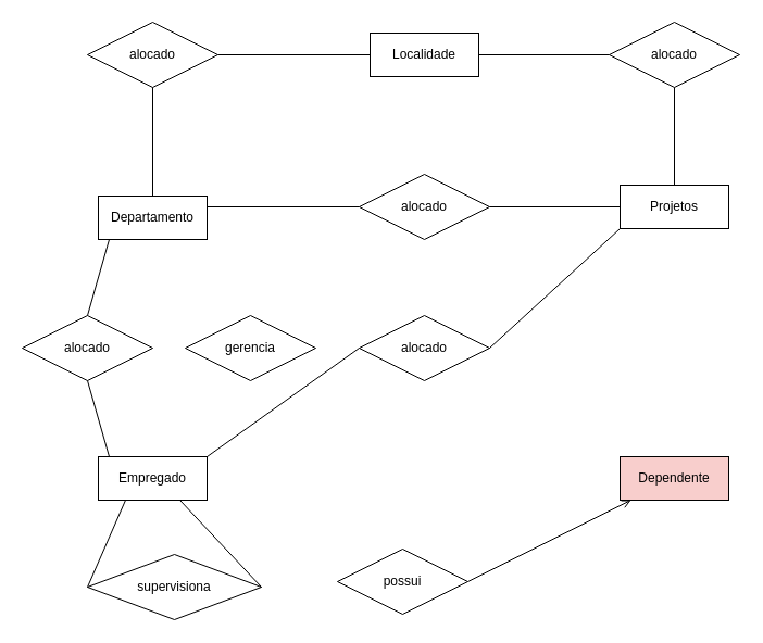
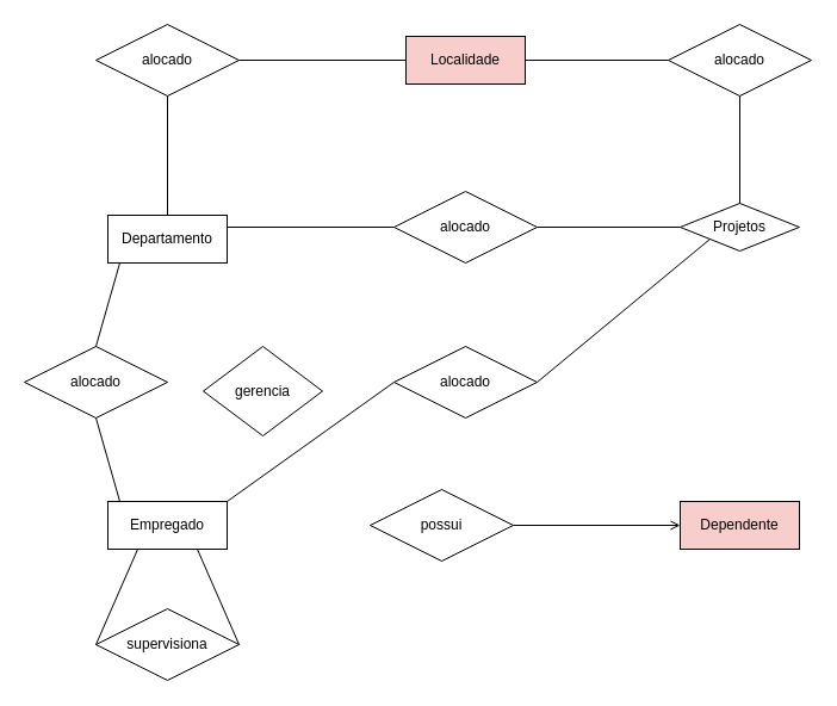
  <mxCell id="0" />
  <mxCell id="1" parent="0" />
- <mxCell id="2" value="&lt;div&gt;possui&lt;/div&gt;" style="shape=rhombus;perimeter=rhombusPerimeter;whiteSpace=wrap;html=1;align=center;" vertex="1" parent="1"><mxGeometry x="310" y="505" width="120" height="60" as="geometry" /></mxCell>
+ <mxCell id="2" value="&lt;div&gt;possui&lt;/div&gt;" style="shape=rhombus;perimeter=rhombusPerimeter;whiteSpace=wrap;html=1;align=center;" vertex="1" parent="1"><mxGeometry x="310" y="410" width="120" height="60" as="geometry" /></mxCell>
  <mxCell id="3" value="" style="endArrow=none;html=1;rounded=0;exitX=1;exitY=0.5;exitDx=0;exitDy=0;entryX=0;entryY=0.5;entryDx=0;entryDy=0;" edge="1" parent="1" source="17" target="8"><mxGeometry relative="1" as="geometry"><mxPoint x="550" y="39.5" as="sourcePoint" /><mxPoint x="710" y="39.5" as="targetPoint" /></mxGeometry></mxCell>
  <mxCell id="4" value="" style="resizable=0;html=1;align=right;verticalAlign=bottom;" connectable="0" vertex="1" parent="3"><mxGeometry x="1" relative="1" as="geometry" /></mxCell>
  <mxCell id="5" value="Dependente" style="whiteSpace=wrap;html=1;align=center;fillColor=#f8cecc;" vertex="1" parent="1"><mxGeometry x="570" y="420" width="100" height="40" as="geometry" /></mxCell>
  <mxCell id="6" value="Empregado" style="whiteSpace=wrap;html=1;align=center;" vertex="1" parent="1"><mxGeometry x="90" y="420" width="100" height="40" as="geometry" /></mxCell>
  <mxCell id="7" value="Departamento" style="whiteSpace=wrap;html=1;align=center;" vertex="1" parent="1"><mxGeometry x="90" y="180" width="100" height="40" as="geometry" /></mxCell>
- <mxCell id="8" value="Projetos" style="whiteSpace=wrap;html=1;align=center;" vertex="1" parent="1"><mxGeometry x="570" y="170" width="100" height="40" as="geometry" /></mxCell>
- <mxCell id="9" value="Localidade" style="whiteSpace=wrap;html=1;align=center;" vertex="1" parent="1"><mxGeometry x="340" y="30" width="100" height="40" as="geometry" /></mxCell>
+ <mxCell id="8" value="Projetos" style="rhombus;whiteSpace=wrap;html=1;align=center;" vertex="1" parent="1"><mxGeometry x="570" y="170" width="100" height="40" as="geometry" /></mxCell>
+ <mxCell id="9" value="Localidade" style="whiteSpace=wrap;html=1;align=center;fillColor=#f8cecc;" vertex="1" parent="1"><mxGeometry x="340" y="30" width="100" height="40" as="geometry" /></mxCell>
  <mxCell id="10" value="alocado" style="shape=rhombus;perimeter=rhombusPerimeter;whiteSpace=wrap;html=1;align=center;" vertex="1" parent="1"><mxGeometry x="20" y="290" width="120" height="60" as="geometry" /></mxCell>
  <mxCell id="11" value="" style="endArrow=none;html=1;rounded=0;entryX=0;entryY=0.5;entryDx=0;entryDy=0;exitX=1;exitY=0;exitDx=0;exitDy=0;" edge="1" parent="1" source="6" target="35"><mxGeometry relative="1" as="geometry"><mxPoint x="550" y="39.5" as="sourcePoint" /><mxPoint x="710" y="39.5" as="targetPoint" /></mxGeometry></mxCell>
  <mxCell id="12" value="" style="resizable=0;html=1;align=right;verticalAlign=bottom;" connectable="0" vertex="1" parent="11"><mxGeometry x="1" relative="1" as="geometry" /></mxCell>
  <mxCell id="13" value="" style="endArrow=none;html=1;rounded=0;exitX=0.5;exitY=0;exitDx=0;exitDy=0;entryX=0.5;entryY=1;entryDx=0;entryDy=0;" edge="1" parent="1" source="10"><mxGeometry relative="1" as="geometry"><mxPoint x="520" y="49.5" as="sourcePoint" /><mxPoint x="100" y="220" as="targetPoint" /></mxGeometry></mxCell>
  <mxCell id="14" value="" style="resizable=0;html=1;align=right;verticalAlign=bottom;" connectable="0" vertex="1" parent="13"><mxGeometry x="1" relative="1" as="geometry" /></mxCell>
  <mxCell id="15" value="" style="endArrow=open;html=1;rounded=0;exitX=1;exitY=0.5;exitDx=0;exitDy=0;" edge="1" parent="1" source="2" target="5"><mxGeometry relative="1" as="geometry"><mxPoint x="440" y="470" as="sourcePoint" /><mxPoint x="150" y="360" as="targetPoint" /></mxGeometry></mxCell>
  <mxCell id="16" value="" style="resizable=0;html=1;align=right;verticalAlign=bottom;" connectable="0" vertex="1" parent="15"><mxGeometry x="1" relative="1" as="geometry" /></mxCell>
  <mxCell id="17" value="alocado" style="shape=rhombus;perimeter=rhombusPerimeter;whiteSpace=wrap;html=1;align=center;" vertex="1" parent="1"><mxGeometry x="330" y="160" width="120" height="60" as="geometry" /></mxCell>
  <mxCell id="18" value="" style="endArrow=none;html=1;rounded=0;exitX=1;exitY=0.25;exitDx=0;exitDy=0;entryX=0;entryY=0.5;entryDx=0;entryDy=0;" edge="1" parent="1" source="7" target="17"><mxGeometry relative="1" as="geometry"><mxPoint x="550" y="39.5" as="sourcePoint" /><mxPoint x="710" y="39.5" as="targetPoint" /></mxGeometry></mxCell>
  <mxCell id="19" value="" style="resizable=0;html=1;align=right;verticalAlign=bottom;" connectable="0" vertex="1" parent="18"><mxGeometry x="1" relative="1" as="geometry" /></mxCell>
  <mxCell id="20" value="alocado" style="shape=rhombus;perimeter=rhombusPerimeter;whiteSpace=wrap;html=1;align=center;" vertex="1" parent="1"><mxGeometry x="80" y="20" width="120" height="60" as="geometry" /></mxCell>
  <mxCell id="21" value="alocado" style="shape=rhombus;perimeter=rhombusPerimeter;whiteSpace=wrap;html=1;align=center;" vertex="1" parent="1"><mxGeometry x="560" y="20" width="120" height="60" as="geometry" /></mxCell>
  <mxCell id="22" value="" style="endArrow=none;html=1;rounded=0;exitX=0.5;exitY=1;exitDx=0;exitDy=0;" edge="1" parent="1" source="20" target="7"><mxGeometry relative="1" as="geometry"><mxPoint x="190" y="190" as="sourcePoint" /><mxPoint x="330" y="190" as="targetPoint" /></mxGeometry></mxCell>
  <mxCell id="23" value="" style="resizable=0;html=1;align=right;verticalAlign=bottom;" connectable="0" vertex="1" parent="22"><mxGeometry x="1" relative="1" as="geometry" /></mxCell>
  <mxCell id="24" value="" style="endArrow=none;html=1;rounded=0;exitX=1;exitY=0.5;exitDx=0;exitDy=0;entryX=0;entryY=0.5;entryDx=0;entryDy=0;" edge="1" parent="1" source="20" target="9"><mxGeometry relative="1" as="geometry"><mxPoint x="200" y="200" as="sourcePoint" /><mxPoint x="340" y="200" as="targetPoint" /></mxGeometry></mxCell>
  <mxCell id="25" value="" style="resizable=0;html=1;align=right;verticalAlign=bottom;" connectable="0" vertex="1" parent="24"><mxGeometry x="1" relative="1" as="geometry" /></mxCell>
  <mxCell id="26" value="" style="endArrow=none;html=1;rounded=0;entryX=0;entryY=0.5;entryDx=0;entryDy=0;" edge="1" parent="1" target="21"><mxGeometry relative="1" as="geometry"><mxPoint x="440" y="50" as="sourcePoint" /><mxPoint x="340" y="50" as="targetPoint" /></mxGeometry></mxCell>
  <mxCell id="27" value="" style="resizable=0;html=1;align=right;verticalAlign=bottom;" connectable="0" vertex="1" parent="26"><mxGeometry x="1" relative="1" as="geometry" /></mxCell>
  <mxCell id="28" value="" style="endArrow=none;html=1;rounded=0;exitX=0.5;exitY=1;exitDx=0;exitDy=0;entryX=0.5;entryY=0;entryDx=0;entryDy=0;" edge="1" parent="1" source="21" target="8"><mxGeometry relative="1" as="geometry"><mxPoint x="210" y="60" as="sourcePoint" /><mxPoint x="620" y="140" as="targetPoint" /></mxGeometry></mxCell>
  <mxCell id="29" value="" style="resizable=0;html=1;align=right;verticalAlign=bottom;" connectable="0" vertex="1" parent="28"><mxGeometry x="1" relative="1" as="geometry" /></mxCell>
- <mxCell id="30" value="supervisiona" style="shape=rhombus;perimeter=rhombusPerimeter;whiteSpace=wrap;html=1;align=center;" vertex="1" parent="1"><mxGeometry x="80" y="510" width="160" height="60" as="geometry" /></mxCell>
+ <mxCell id="30" value="supervisiona" style="shape=rhombus;perimeter=rhombusPerimeter;whiteSpace=wrap;html=1;align=center;" vertex="1" parent="1"><mxGeometry x="80" y="510" width="120" height="60" as="geometry" /></mxCell>
  <mxCell id="31" value="" style="endArrow=none;html=1;rounded=0;entryX=0;entryY=0.5;entryDx=0;entryDy=0;exitX=0.25;exitY=1;exitDx=0;exitDy=0;" edge="1" parent="1" source="6" target="30"><mxGeometry relative="1" as="geometry"><mxPoint x="140" y="420" as="sourcePoint" /><mxPoint x="140" y="350" as="targetPoint" /></mxGeometry></mxCell>
  <mxCell id="32" value="" style="resizable=0;html=1;align=right;verticalAlign=bottom;" connectable="0" vertex="1" parent="31"><mxGeometry x="1" relative="1" as="geometry" /></mxCell>
  <mxCell id="33" value="" style="endArrow=none;html=1;rounded=0;exitX=1;exitY=0.5;exitDx=0;exitDy=0;entryX=0.75;entryY=1;entryDx=0;entryDy=0;" edge="1" parent="1" source="30" target="6"><mxGeometry relative="1" as="geometry"><mxPoint x="150" y="430" as="sourcePoint" /><mxPoint x="150" y="360" as="targetPoint" /></mxGeometry></mxCell>
  <mxCell id="34" value="" style="resizable=0;html=1;align=right;verticalAlign=bottom;" connectable="0" vertex="1" parent="33"><mxGeometry x="1" relative="1" as="geometry" /></mxCell>
  <mxCell id="35" value="alocado" style="shape=rhombus;perimeter=rhombusPerimeter;whiteSpace=wrap;html=1;align=center;" vertex="1" parent="1"><mxGeometry x="330" y="290" width="120" height="60" as="geometry" /></mxCell>
  <mxCell id="36" value="" style="endArrow=none;html=1;rounded=0;entryX=0;entryY=1;entryDx=0;entryDy=0;exitX=1;exitY=0.5;exitDx=0;exitDy=0;" edge="1" parent="1" source="35" target="8"><mxGeometry relative="1" as="geometry"><mxPoint x="170" y="420" as="sourcePoint" /><mxPoint x="320" y="320" as="targetPoint" /></mxGeometry></mxCell>
  <mxCell id="37" value="" style="resizable=0;html=1;align=right;verticalAlign=bottom;" connectable="0" vertex="1" parent="36"><mxGeometry x="1" relative="1" as="geometry" /></mxCell>
  <mxCell id="38" value="" style="endArrow=none;html=1;rounded=0;entryX=0.5;entryY=1;entryDx=0;entryDy=0;exitX=0.5;exitY=0;exitDx=0;exitDy=0;" edge="1" parent="1" target="10"><mxGeometry relative="1" as="geometry"><mxPoint x="100" y="420" as="sourcePoint" /><mxPoint x="280" y="320" as="targetPoint" /></mxGeometry></mxCell>
  <mxCell id="39" value="" style="resizable=0;html=1;align=right;verticalAlign=bottom;" connectable="0" vertex="1" parent="38"><mxGeometry x="1" relative="1" as="geometry" /></mxCell>
- <mxCell id="40" value="gerencia" style="shape=rhombus;perimeter=rhombusPerimeter;whiteSpace=wrap;html=1;align=center;" vertex="1" parent="1"><mxGeometry x="170" y="290" width="120" height="60" as="geometry" /></mxCell>
+ <mxCell id="40" value="gerencia" style="shape=rhombus;perimeter=rhombusPerimeter;whiteSpace=wrap;html=1;align=center;" vertex="1" parent="1"><mxGeometry x="170" y="290" width="100" height="75" as="geometry" /></mxCell>
